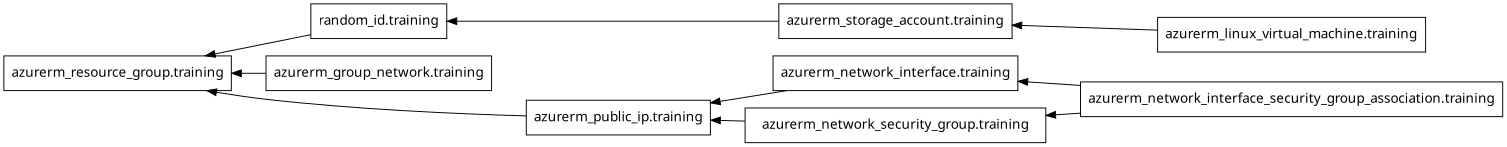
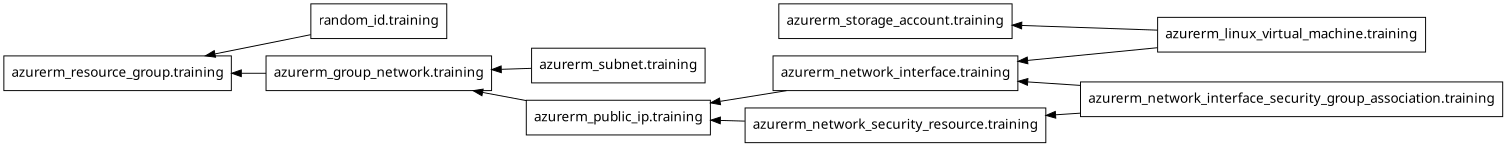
  digraph {
    rankdir=RL
    node [fontname="sans-serif" shape=rect]
    n1 [label="azurerm_linux_virtual_machine.training"]
    n2 [label="azurerm_network_interface.training"]
    n3 [label="azurerm_storage_account.training"]
    n4 [label="azurerm_public_ip.training"]
    n5 [label="random_id.training"]
    n6 [label="azurerm_resource_group.training"]
+   n7 [label="azurerm_subnet.training"]
    n8 [label="azurerm_group_network.training"]
    n9 [label="azurerm_network_interface_security_group_association.training"]
-   n10 [label="azurerm_network_security_group.training"]
+   n10 [label="azurerm_network_security_resource.training"]
+   n1 -> n2
    n1 -> n3
    n2 -> n4
-   n3 -> n5
-   n4 -> n6
+   n4 -> n8
    n5 -> n6
+   n7 -> n8
    n8 -> n6
    n9 -> n2
    n9 -> n10
    n10 -> n4
  }
